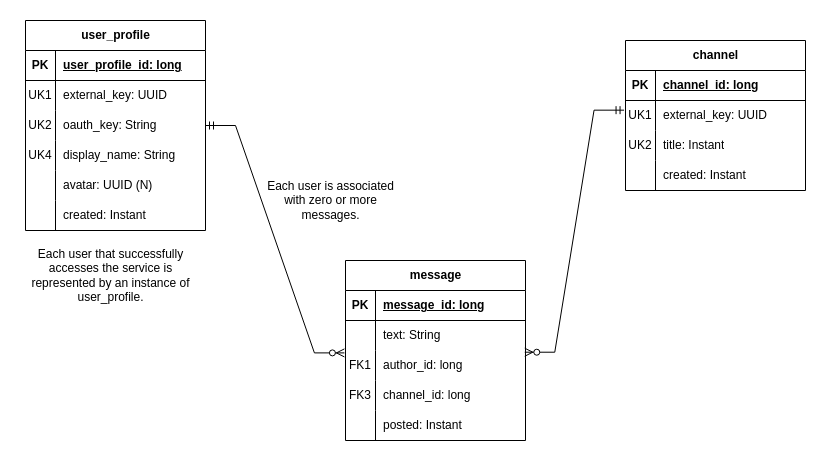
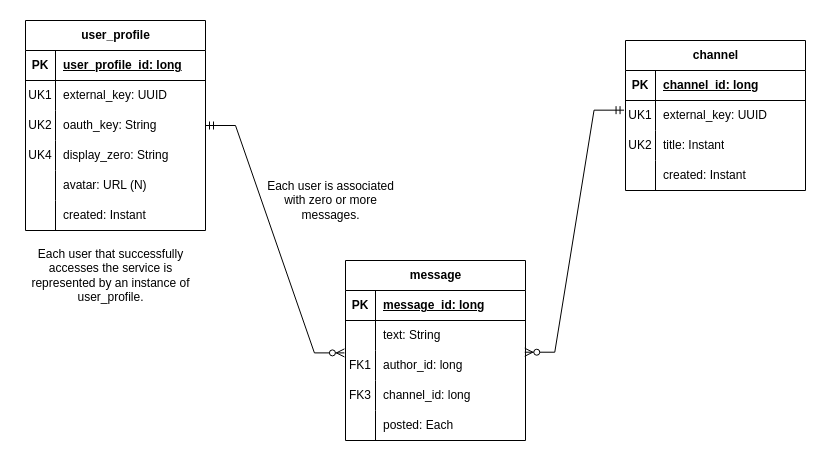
  <mxCell id="0" />
  <mxCell id="1" parent="0" />
  <mxCell id="2" value="user_profile" style="shape=table;startSize=30;container=1;collapsible=1;childLayout=tableLayout;fixedRows=1;rowLines=0;fontStyle=1;align=center;resizeLast=1;html=1;" vertex="1" parent="1"><mxGeometry x="25" y="20" width="180" height="210" as="geometry" /></mxCell>
  <mxCell id="3" value="" style="shape=tableRow;horizontal=0;startSize=0;swimlaneHead=0;swimlaneBody=0;fillColor=none;collapsible=0;dropTarget=0;points=[[0,0.5],[1,0.5]];portConstraint=eastwest;top=0;left=0;right=0;bottom=1;" vertex="1" parent="2"><mxGeometry y="30" width="180" height="30" as="geometry" /></mxCell>
  <mxCell id="4" value="PK" style="shape=partialRectangle;connectable=0;fillColor=none;top=0;left=0;bottom=0;right=0;fontStyle=1;overflow=hidden;whiteSpace=wrap;html=1;" vertex="1" parent="3"><mxGeometry width="30" height="30" as="geometry"><mxRectangle width="30" height="30" as="alternateBounds" /></mxGeometry></mxCell>
  <mxCell id="5" value="user_profile_id: long" style="shape=partialRectangle;connectable=0;fillColor=none;top=0;left=0;bottom=0;right=0;align=left;spacingLeft=6;fontStyle=5;overflow=hidden;whiteSpace=wrap;html=1;" vertex="1" parent="3"><mxGeometry x="30" width="150" height="30" as="geometry"><mxRectangle width="150" height="30" as="alternateBounds" /></mxGeometry></mxCell>
  <mxCell id="6" value="" style="shape=tableRow;horizontal=0;startSize=0;swimlaneHead=0;swimlaneBody=0;fillColor=none;collapsible=0;dropTarget=0;points=[[0,0.5],[1,0.5]];portConstraint=eastwest;top=0;left=0;right=0;bottom=0;" vertex="1" parent="2"><mxGeometry y="60" width="180" height="30" as="geometry" /></mxCell>
  <mxCell id="7" value="UK1" style="shape=partialRectangle;connectable=0;fillColor=none;top=0;left=0;bottom=0;right=0;editable=1;overflow=hidden;whiteSpace=wrap;html=1;" vertex="1" parent="6"><mxGeometry width="30" height="30" as="geometry"><mxRectangle width="30" height="30" as="alternateBounds" /></mxGeometry></mxCell>
  <mxCell id="8" value="external_key: UUID" style="shape=partialRectangle;connectable=0;fillColor=none;top=0;left=0;bottom=0;right=0;align=left;spacingLeft=6;overflow=hidden;whiteSpace=wrap;html=1;" vertex="1" parent="6"><mxGeometry x="30" width="150" height="30" as="geometry"><mxRectangle width="150" height="30" as="alternateBounds" /></mxGeometry></mxCell>
  <mxCell id="9" value="" style="shape=tableRow;horizontal=0;startSize=0;swimlaneHead=0;swimlaneBody=0;fillColor=none;collapsible=0;dropTarget=0;points=[[0,0.5],[1,0.5]];portConstraint=eastwest;top=0;left=0;right=0;bottom=0;" vertex="1" parent="2"><mxGeometry y="90" width="180" height="30" as="geometry" /></mxCell>
  <mxCell id="10" value="UK2" style="shape=partialRectangle;connectable=0;fillColor=none;top=0;left=0;bottom=0;right=0;editable=1;overflow=hidden;whiteSpace=wrap;html=1;" vertex="1" parent="9"><mxGeometry width="30" height="30" as="geometry"><mxRectangle width="30" height="30" as="alternateBounds" /></mxGeometry></mxCell>
  <mxCell id="11" value="oauth_key: String" style="shape=partialRectangle;connectable=0;fillColor=none;top=0;left=0;bottom=0;right=0;align=left;spacingLeft=6;overflow=hidden;whiteSpace=wrap;html=1;" vertex="1" parent="9"><mxGeometry x="30" width="150" height="30" as="geometry"><mxRectangle width="150" height="30" as="alternateBounds" /></mxGeometry></mxCell>
  <mxCell id="12" value="" style="shape=tableRow;horizontal=0;startSize=0;swimlaneHead=0;swimlaneBody=0;fillColor=none;collapsible=0;dropTarget=0;points=[[0,0.5],[1,0.5]];portConstraint=eastwest;top=0;left=0;right=0;bottom=0;" vertex="1" parent="2"><mxGeometry y="120" width="180" height="30" as="geometry" /></mxCell>
  <mxCell id="13" value="UK4" style="shape=partialRectangle;connectable=0;fillColor=none;top=0;left=0;bottom=0;right=0;editable=1;overflow=hidden;whiteSpace=wrap;html=1;" vertex="1" parent="12"><mxGeometry width="30" height="30" as="geometry"><mxRectangle width="30" height="30" as="alternateBounds" /></mxGeometry></mxCell>
- <mxCell id="14" value="display_name: String" style="shape=partialRectangle;connectable=0;fillColor=none;top=0;left=0;bottom=0;right=0;align=left;spacingLeft=6;overflow=hidden;whiteSpace=wrap;html=1;" vertex="1" parent="12"><mxGeometry x="30" width="150" height="30" as="geometry"><mxRectangle width="150" height="30" as="alternateBounds" /></mxGeometry></mxCell>
+ <mxCell id="14" value="display_zero: String" style="shape=partialRectangle;connectable=0;fillColor=none;top=0;left=0;bottom=0;right=0;align=left;spacingLeft=6;overflow=hidden;whiteSpace=wrap;html=1;" vertex="1" parent="12"><mxGeometry x="30" width="150" height="30" as="geometry"><mxRectangle width="150" height="30" as="alternateBounds" /></mxGeometry></mxCell>
  <mxCell id="15" value="" style="shape=tableRow;horizontal=0;startSize=0;swimlaneHead=0;swimlaneBody=0;fillColor=none;collapsible=0;dropTarget=0;points=[[0,0.5],[1,0.5]];portConstraint=eastwest;top=0;left=0;right=0;bottom=0;" vertex="1" parent="2"><mxGeometry y="150" width="180" height="30" as="geometry" /></mxCell>
  <mxCell id="16" value="" style="shape=partialRectangle;connectable=0;fillColor=none;top=0;left=0;bottom=0;right=0;editable=1;overflow=hidden;whiteSpace=wrap;html=1;" vertex="1" parent="15"><mxGeometry width="30" height="30" as="geometry"><mxRectangle width="30" height="30" as="alternateBounds" /></mxGeometry></mxCell>
- <mxCell id="17" value="avatar: UUID (N)" style="shape=partialRectangle;connectable=0;fillColor=none;top=0;left=0;bottom=0;right=0;align=left;spacingLeft=6;overflow=hidden;whiteSpace=wrap;html=1;" vertex="1" parent="15"><mxGeometry x="30" width="150" height="30" as="geometry"><mxRectangle width="150" height="30" as="alternateBounds" /></mxGeometry></mxCell>
+ <mxCell id="17" value="avatar: URL (N)" style="shape=partialRectangle;connectable=0;fillColor=none;top=0;left=0;bottom=0;right=0;align=left;spacingLeft=6;overflow=hidden;whiteSpace=wrap;html=1;" vertex="1" parent="15"><mxGeometry x="30" width="150" height="30" as="geometry"><mxRectangle width="150" height="30" as="alternateBounds" /></mxGeometry></mxCell>
  <mxCell id="18" value="" style="shape=tableRow;horizontal=0;startSize=0;swimlaneHead=0;swimlaneBody=0;fillColor=none;collapsible=0;dropTarget=0;points=[[0,0.5],[1,0.5]];portConstraint=eastwest;top=0;left=0;right=0;bottom=0;" vertex="1" parent="2"><mxGeometry y="180" width="180" height="30" as="geometry" /></mxCell>
  <mxCell id="19" value="" style="shape=partialRectangle;connectable=0;fillColor=none;top=0;left=0;bottom=0;right=0;editable=1;overflow=hidden;whiteSpace=wrap;html=1;" vertex="1" parent="18"><mxGeometry width="30" height="30" as="geometry"><mxRectangle width="30" height="30" as="alternateBounds" /></mxGeometry></mxCell>
  <mxCell id="20" value="created: Instant" style="shape=partialRectangle;connectable=0;fillColor=none;top=0;left=0;bottom=0;right=0;align=left;spacingLeft=6;overflow=hidden;whiteSpace=wrap;html=1;" vertex="1" parent="18"><mxGeometry x="30" width="150" height="30" as="geometry"><mxRectangle width="150" height="30" as="alternateBounds" /></mxGeometry></mxCell>
  <mxCell id="21" value="channel" style="shape=table;startSize=30;container=1;collapsible=1;childLayout=tableLayout;fixedRows=1;rowLines=0;fontStyle=1;align=center;resizeLast=1;html=1;" vertex="1" parent="1"><mxGeometry x="625" y="40" width="180" height="150" as="geometry" /></mxCell>
  <mxCell id="22" value="" style="shape=tableRow;horizontal=0;startSize=0;swimlaneHead=0;swimlaneBody=0;fillColor=none;collapsible=0;dropTarget=0;points=[[0,0.5],[1,0.5]];portConstraint=eastwest;top=0;left=0;right=0;bottom=1;" vertex="1" parent="21"><mxGeometry y="30" width="180" height="30" as="geometry" /></mxCell>
  <mxCell id="23" value="PK" style="shape=partialRectangle;connectable=0;fillColor=none;top=0;left=0;bottom=0;right=0;fontStyle=1;overflow=hidden;whiteSpace=wrap;html=1;" vertex="1" parent="22"><mxGeometry width="30" height="30" as="geometry"><mxRectangle width="30" height="30" as="alternateBounds" /></mxGeometry></mxCell>
  <mxCell id="24" value="channel_id: long" style="shape=partialRectangle;connectable=0;fillColor=none;top=0;left=0;bottom=0;right=0;align=left;spacingLeft=6;fontStyle=5;overflow=hidden;whiteSpace=wrap;html=1;" vertex="1" parent="22"><mxGeometry x="30" width="150" height="30" as="geometry"><mxRectangle width="150" height="30" as="alternateBounds" /></mxGeometry></mxCell>
  <mxCell id="25" value="" style="shape=tableRow;horizontal=0;startSize=0;swimlaneHead=0;swimlaneBody=0;fillColor=none;collapsible=0;dropTarget=0;points=[[0,0.5],[1,0.5]];portConstraint=eastwest;top=0;left=0;right=0;bottom=0;" vertex="1" parent="21"><mxGeometry y="60" width="180" height="30" as="geometry" /></mxCell>
  <mxCell id="26" value="UK1" style="shape=partialRectangle;connectable=0;fillColor=none;top=0;left=0;bottom=0;right=0;editable=1;overflow=hidden;whiteSpace=wrap;html=1;" vertex="1" parent="25"><mxGeometry width="30" height="30" as="geometry"><mxRectangle width="30" height="30" as="alternateBounds" /></mxGeometry></mxCell>
  <mxCell id="27" value="external_key: UUID" style="shape=partialRectangle;connectable=0;fillColor=none;top=0;left=0;bottom=0;right=0;align=left;spacingLeft=6;overflow=hidden;whiteSpace=wrap;html=1;" vertex="1" parent="25"><mxGeometry x="30" width="150" height="30" as="geometry"><mxRectangle width="150" height="30" as="alternateBounds" /></mxGeometry></mxCell>
  <mxCell id="28" value="" style="shape=tableRow;horizontal=0;startSize=0;swimlaneHead=0;swimlaneBody=0;fillColor=none;collapsible=0;dropTarget=0;points=[[0,0.5],[1,0.5]];portConstraint=eastwest;top=0;left=0;right=0;bottom=0;" vertex="1" parent="21"><mxGeometry y="90" width="180" height="30" as="geometry" /></mxCell>
  <mxCell id="29" value="UK2" style="shape=partialRectangle;connectable=0;fillColor=none;top=0;left=0;bottom=0;right=0;editable=1;overflow=hidden;whiteSpace=wrap;html=1;" vertex="1" parent="28"><mxGeometry width="30" height="30" as="geometry"><mxRectangle width="30" height="30" as="alternateBounds" /></mxGeometry></mxCell>
  <mxCell id="30" value="title: Instant" style="shape=partialRectangle;connectable=0;fillColor=none;top=0;left=0;bottom=0;right=0;align=left;spacingLeft=6;overflow=hidden;whiteSpace=wrap;html=1;" vertex="1" parent="28"><mxGeometry x="30" width="150" height="30" as="geometry"><mxRectangle width="150" height="30" as="alternateBounds" /></mxGeometry></mxCell>
  <mxCell id="31" value="" style="shape=tableRow;horizontal=0;startSize=0;swimlaneHead=0;swimlaneBody=0;fillColor=none;collapsible=0;dropTarget=0;points=[[0,0.5],[1,0.5]];portConstraint=eastwest;top=0;left=0;right=0;bottom=0;" vertex="1" parent="21"><mxGeometry y="120" width="180" height="30" as="geometry" /></mxCell>
  <mxCell id="32" value="" style="shape=partialRectangle;connectable=0;fillColor=none;top=0;left=0;bottom=0;right=0;editable=1;overflow=hidden;whiteSpace=wrap;html=1;" vertex="1" parent="31"><mxGeometry width="30" height="30" as="geometry"><mxRectangle width="30" height="30" as="alternateBounds" /></mxGeometry></mxCell>
  <mxCell id="33" value="created: Instant" style="shape=partialRectangle;connectable=0;fillColor=none;top=0;left=0;bottom=0;right=0;align=left;spacingLeft=6;overflow=hidden;whiteSpace=wrap;html=1;" vertex="1" parent="31"><mxGeometry x="30" width="150" height="30" as="geometry"><mxRectangle width="150" height="30" as="alternateBounds" /></mxGeometry></mxCell>
  <mxCell id="34" value="message" style="shape=table;startSize=30;container=1;collapsible=1;childLayout=tableLayout;fixedRows=1;rowLines=0;fontStyle=1;align=center;resizeLast=1;html=1;" vertex="1" parent="1"><mxGeometry x="345" y="260" width="180" height="180" as="geometry" /></mxCell>
  <mxCell id="35" value="" style="shape=tableRow;horizontal=0;startSize=0;swimlaneHead=0;swimlaneBody=0;fillColor=none;collapsible=0;dropTarget=0;points=[[0,0.5],[1,0.5]];portConstraint=eastwest;top=0;left=0;right=0;bottom=1;" vertex="1" parent="34"><mxGeometry y="30" width="180" height="30" as="geometry" /></mxCell>
  <mxCell id="36" value="PK" style="shape=partialRectangle;connectable=0;fillColor=none;top=0;left=0;bottom=0;right=0;fontStyle=1;overflow=hidden;whiteSpace=wrap;html=1;" vertex="1" parent="35"><mxGeometry width="30" height="30" as="geometry"><mxRectangle width="30" height="30" as="alternateBounds" /></mxGeometry></mxCell>
  <mxCell id="37" value="message_id: long" style="shape=partialRectangle;connectable=0;fillColor=none;top=0;left=0;bottom=0;right=0;align=left;spacingLeft=6;fontStyle=5;overflow=hidden;whiteSpace=wrap;html=1;" vertex="1" parent="35"><mxGeometry x="30" width="150" height="30" as="geometry"><mxRectangle width="150" height="30" as="alternateBounds" /></mxGeometry></mxCell>
  <mxCell id="38" value="" style="shape=tableRow;horizontal=0;startSize=0;swimlaneHead=0;swimlaneBody=0;fillColor=none;collapsible=0;dropTarget=0;points=[[0,0.5],[1,0.5]];portConstraint=eastwest;top=0;left=0;right=0;bottom=0;" vertex="1" parent="34"><mxGeometry y="60" width="180" height="30" as="geometry" /></mxCell>
  <mxCell id="39" value="" style="shape=partialRectangle;connectable=0;fillColor=none;top=0;left=0;bottom=0;right=0;editable=1;overflow=hidden;whiteSpace=wrap;html=1;" vertex="1" parent="38"><mxGeometry width="30" height="30" as="geometry"><mxRectangle width="30" height="30" as="alternateBounds" /></mxGeometry></mxCell>
  <mxCell id="40" value="text: String" style="shape=partialRectangle;connectable=0;fillColor=none;top=0;left=0;bottom=0;right=0;align=left;spacingLeft=6;overflow=hidden;whiteSpace=wrap;html=1;" vertex="1" parent="38"><mxGeometry x="30" width="150" height="30" as="geometry"><mxRectangle width="150" height="30" as="alternateBounds" /></mxGeometry></mxCell>
  <mxCell id="41" value="" style="shape=tableRow;horizontal=0;startSize=0;swimlaneHead=0;swimlaneBody=0;fillColor=none;collapsible=0;dropTarget=0;points=[[0,0.5],[1,0.5]];portConstraint=eastwest;top=0;left=0;right=0;bottom=0;" vertex="1" parent="34"><mxGeometry y="90" width="180" height="30" as="geometry" /></mxCell>
  <mxCell id="42" value="FK1" style="shape=partialRectangle;connectable=0;fillColor=none;top=0;left=0;bottom=0;right=0;editable=1;overflow=hidden;whiteSpace=wrap;html=1;" vertex="1" parent="41"><mxGeometry width="30" height="30" as="geometry"><mxRectangle width="30" height="30" as="alternateBounds" /></mxGeometry></mxCell>
  <mxCell id="43" value="author_id: long" style="shape=partialRectangle;connectable=0;fillColor=none;top=0;left=0;bottom=0;right=0;align=left;spacingLeft=6;overflow=hidden;whiteSpace=wrap;html=1;" vertex="1" parent="41"><mxGeometry x="30" width="150" height="30" as="geometry"><mxRectangle width="150" height="30" as="alternateBounds" /></mxGeometry></mxCell>
  <mxCell id="44" value="" style="shape=tableRow;horizontal=0;startSize=0;swimlaneHead=0;swimlaneBody=0;fillColor=none;collapsible=0;dropTarget=0;points=[[0,0.5],[1,0.5]];portConstraint=eastwest;top=0;left=0;right=0;bottom=0;" vertex="1" parent="34"><mxGeometry y="120" width="180" height="30" as="geometry" /></mxCell>
  <mxCell id="45" value="FK3" style="shape=partialRectangle;connectable=0;fillColor=none;top=0;left=0;bottom=0;right=0;editable=1;overflow=hidden;whiteSpace=wrap;html=1;" vertex="1" parent="44"><mxGeometry width="30" height="30" as="geometry"><mxRectangle width="30" height="30" as="alternateBounds" /></mxGeometry></mxCell>
  <mxCell id="46" value="channel_id: long" style="shape=partialRectangle;connectable=0;fillColor=none;top=0;left=0;bottom=0;right=0;align=left;spacingLeft=6;overflow=hidden;whiteSpace=wrap;html=1;" vertex="1" parent="44"><mxGeometry x="30" width="150" height="30" as="geometry"><mxRectangle width="150" height="30" as="alternateBounds" /></mxGeometry></mxCell>
  <mxCell id="47" value="" style="shape=tableRow;horizontal=0;startSize=0;swimlaneHead=0;swimlaneBody=0;fillColor=none;collapsible=0;dropTarget=0;points=[[0,0.5],[1,0.5]];portConstraint=eastwest;top=0;left=0;right=0;bottom=0;" vertex="1" parent="34"><mxGeometry y="150" width="180" height="30" as="geometry" /></mxCell>
  <mxCell id="48" value="" style="shape=partialRectangle;connectable=0;fillColor=none;top=0;left=0;bottom=0;right=0;editable=1;overflow=hidden;whiteSpace=wrap;html=1;" vertex="1" parent="47"><mxGeometry width="30" height="30" as="geometry"><mxRectangle width="30" height="30" as="alternateBounds" /></mxGeometry></mxCell>
- <mxCell id="49" value="posted: Instant" style="shape=partialRectangle;connectable=0;fillColor=none;top=0;left=0;bottom=0;right=0;align=left;spacingLeft=6;overflow=hidden;whiteSpace=wrap;html=1;" vertex="1" parent="47"><mxGeometry x="30" width="150" height="30" as="geometry"><mxRectangle width="150" height="30" as="alternateBounds" /></mxGeometry></mxCell>
+ <mxCell id="49" value="posted: Each" style="shape=partialRectangle;connectable=0;fillColor=none;top=0;left=0;bottom=0;right=0;align=left;spacingLeft=6;overflow=hidden;whiteSpace=wrap;html=1;" vertex="1" parent="47"><mxGeometry x="30" width="150" height="30" as="geometry"><mxRectangle width="150" height="30" as="alternateBounds" /></mxGeometry></mxCell>
  <mxCell id="50" value="" style="edgeStyle=entityRelationEdgeStyle;fontSize=12;html=1;endArrow=ERzeroToMany;startArrow=ERmandOne;rounded=0;exitX=1;exitY=0.5;exitDx=0;exitDy=0;entryX=-0.006;entryY=0.08;entryDx=0;entryDy=0;entryPerimeter=0;" edge="1" parent="1" source="9" target="41"><mxGeometry width="100" height="100" relative="1" as="geometry"><mxPoint x="355" y="480" as="sourcePoint" /><mxPoint x="455" y="380" as="targetPoint" /></mxGeometry></mxCell>
  <mxCell id="51" value="" style="edgeStyle=entityRelationEdgeStyle;fontSize=12;html=1;endArrow=ERzeroToMany;startArrow=ERmandOne;rounded=0;exitX=-0.008;exitY=0.322;exitDx=0;exitDy=0;exitPerimeter=0;entryX=0.996;entryY=0.057;entryDx=0;entryDy=0;entryPerimeter=0;" edge="1" parent="1" source="25" target="41"><mxGeometry width="100" height="100" relative="1" as="geometry"><mxPoint x="295" y="380" as="sourcePoint" /><mxPoint x="395" y="280" as="targetPoint" /><Array as="points"><mxPoint x="555" y="380" /></Array></mxGeometry></mxCell>
  <mxCell id="52" value="Each user that successfully&lt;div&gt;accesses the service is&lt;/div&gt;&lt;div&gt;represented by an instance of&lt;/div&gt;&lt;div&gt;user_profile.&lt;/div&gt;" style="text;html=1;align=center;verticalAlign=middle;resizable=0;points=[];autosize=1;strokeColor=none;fillColor=none;" vertex="1" parent="1"><mxGeometry x="20" y="240" width="180" height="70" as="geometry" /></mxCell>
  <mxCell id="53" value="Each user is associated&lt;div&gt;with zero or more&lt;/div&gt;&lt;div&gt;messages.&lt;/div&gt;" style="text;html=1;align=center;verticalAlign=middle;resizable=0;points=[];autosize=1;strokeColor=none;fillColor=none;" vertex="1" parent="1"><mxGeometry x="255" y="170" width="150" height="60" as="geometry" /></mxCell>
